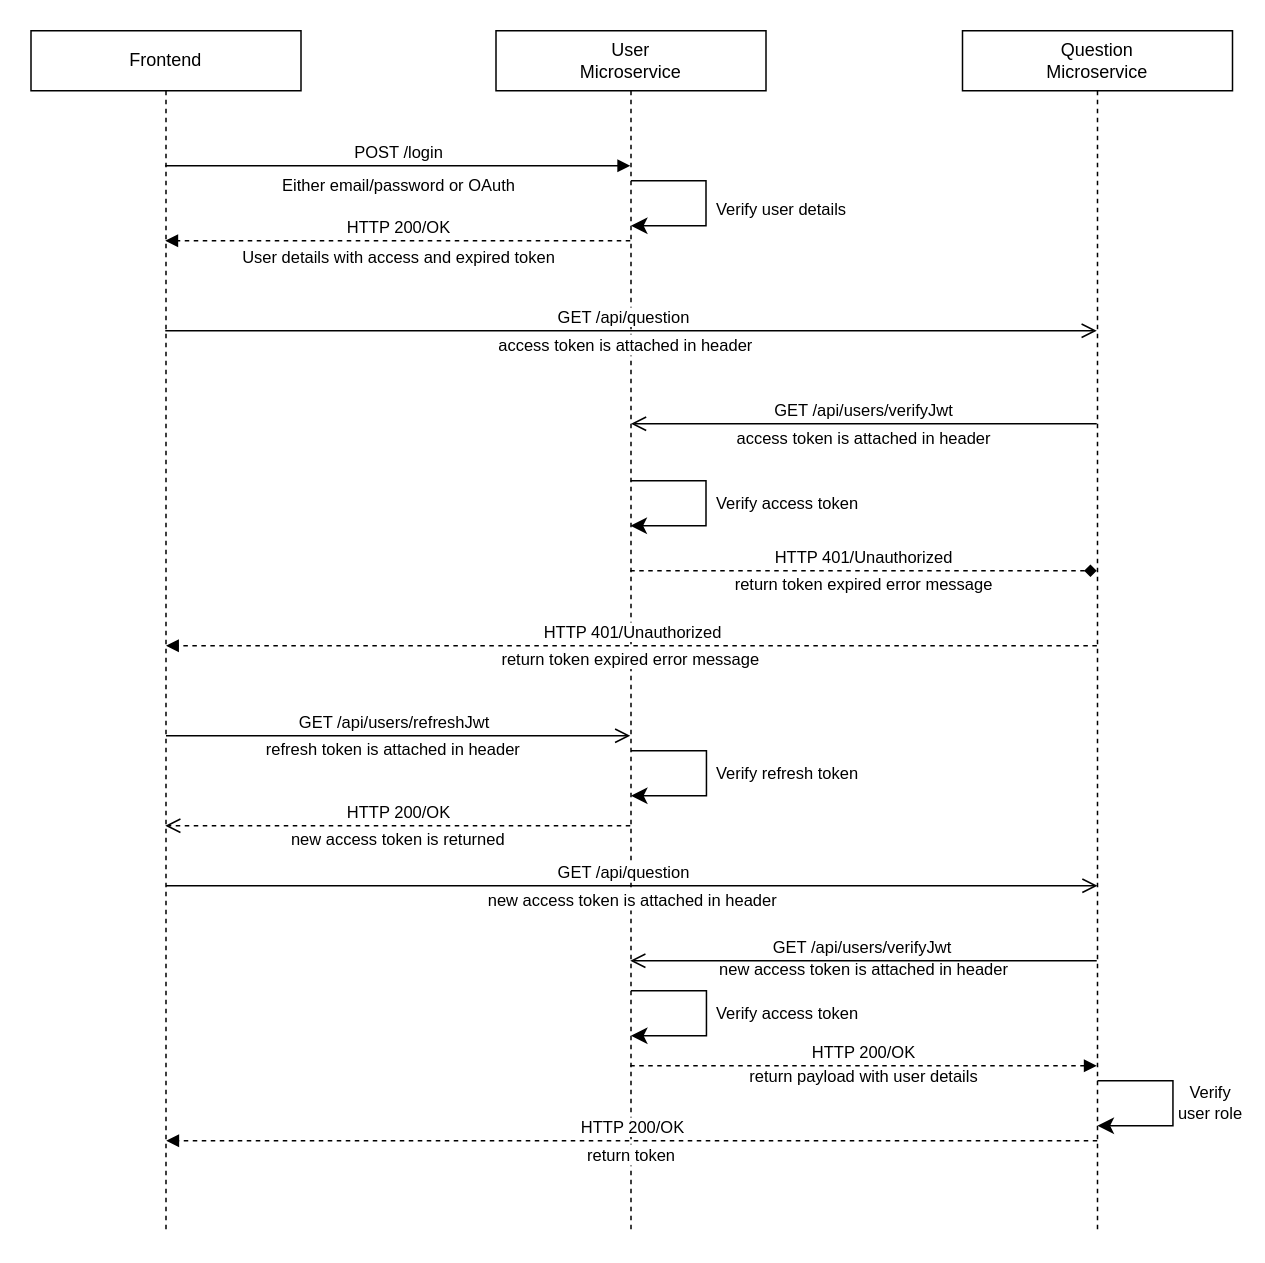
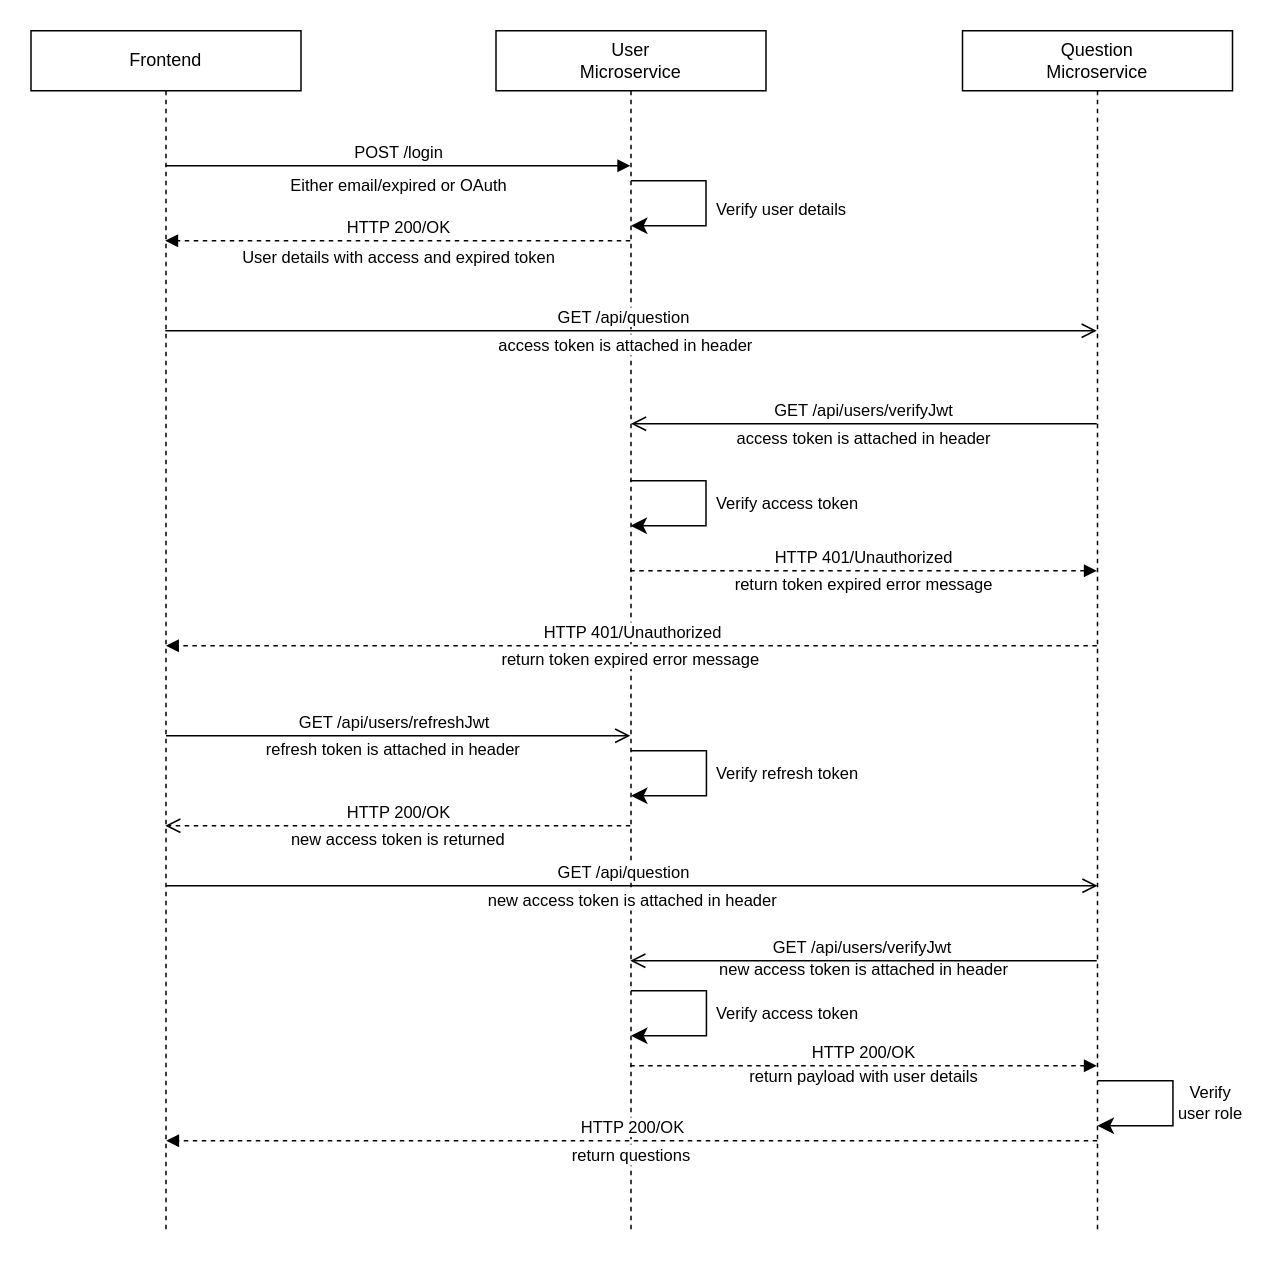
  <mxCell id="0" />
  <mxCell id="1" parent="0" />
  <mxCell id="2" value="Frontend" style="shape=umlLifeline;perimeter=lifelinePerimeter;whiteSpace=wrap;html=1;container=0;dropTarget=0;collapsible=0;recursiveResize=0;outlineConnect=0;portConstraint=eastwest;newEdgeStyle={&quot;edgeStyle&quot;:&quot;elbowEdgeStyle&quot;,&quot;elbow&quot;:&quot;vertical&quot;,&quot;curved&quot;:0,&quot;rounded&quot;:0};" parent="1" vertex="1"><mxGeometry x="20" y="20" width="180" height="800" as="geometry" /></mxCell>
  <mxCell id="3" value="User&lt;br&gt;Microservice" style="shape=umlLifeline;perimeter=lifelinePerimeter;whiteSpace=wrap;html=1;container=0;dropTarget=0;collapsible=0;recursiveResize=0;outlineConnect=0;portConstraint=eastwest;newEdgeStyle={&quot;edgeStyle&quot;:&quot;elbowEdgeStyle&quot;,&quot;elbow&quot;:&quot;vertical&quot;,&quot;curved&quot;:0,&quot;rounded&quot;:0};" parent="1" vertex="1"><mxGeometry x="330" y="20" width="180" height="800" as="geometry" /></mxCell>
  <mxCell id="4" value="POST /login" style="html=1;verticalAlign=bottom;endArrow=block;edgeStyle=elbowEdgeStyle;elbow=horizontal;curved=0;rounded=0;" parent="1" edge="1"><mxGeometry x="-0.002" relative="1" as="geometry"><mxPoint x="109.5" y="110.003" as="sourcePoint" /><Array as="points"><mxPoint x="267.816" y="110.003" /></Array><mxPoint x="419.5" y="110.003" as="targetPoint" /><mxPoint as="offset" /></mxGeometry></mxCell>
  <mxCell id="5" value="GET /api/users/verifyJwt" style="html=1;verticalAlign=bottom;endArrow=open;endSize=8;edgeStyle=elbowEdgeStyle;elbow=vertical;curved=0;rounded=0;" parent="1" source="8" edge="1"><mxGeometry x="0.002" relative="1" as="geometry"><mxPoint x="420.024" y="282.002" as="targetPoint" /><Array as="points" /><mxPoint x="699.5" y="282.002" as="sourcePoint" /><mxPoint as="offset" /></mxGeometry></mxCell>
  <mxCell id="6" value="HTTP 200/OK" style="html=1;verticalAlign=bottom;endArrow=block;edgeStyle=elbowEdgeStyle;elbow=vertical;curved=0;rounded=0;dashed=1;" parent="1" source="3" target="2" edge="1"><mxGeometry relative="1" as="geometry"><mxPoint x="410" y="220" as="sourcePoint" /><Array as="points"><mxPoint x="290" y="160" /></Array><mxPoint x="126.207" y="220" as="targetPoint" /></mxGeometry></mxCell>
  <mxCell id="7" value="GET /api/question" style="html=1;verticalAlign=bottom;endArrow=open;endSize=8;edgeStyle=elbowEdgeStyle;elbow=vertical;curved=0;rounded=0;" parent="1" source="2" target="8" edge="1"><mxGeometry x="-0.017" relative="1" as="geometry"><mxPoint x="410" y="336.667" as="targetPoint" /><Array as="points"><mxPoint x="260" y="220" /></Array><mxPoint x="126.207" y="336.667" as="sourcePoint" /><mxPoint as="offset" /></mxGeometry></mxCell>
  <mxCell id="8" value="Question&lt;br&gt;Microservice" style="shape=umlLifeline;perimeter=lifelinePerimeter;whiteSpace=wrap;html=1;container=0;dropTarget=0;collapsible=0;recursiveResize=0;outlineConnect=0;portConstraint=eastwest;newEdgeStyle={&quot;edgeStyle&quot;:&quot;elbowEdgeStyle&quot;,&quot;elbow&quot;:&quot;vertical&quot;,&quot;curved&quot;:0,&quot;rounded&quot;:0};" parent="1" vertex="1"><mxGeometry x="641" y="20" width="180" height="800" as="geometry" /></mxCell>
- <mxCell id="9" value="&lt;font style=&quot;font-size: 11px;&quot;&gt;Either email/password or OAuth&lt;/font&gt;" style="text;html=1;align=center;verticalAlign=middle;resizable=0;points=[];autosize=1;strokeColor=none;fillColor=none;" parent="1" vertex="1"><mxGeometry x="175" y="108" width="180" height="30" as="geometry" /></mxCell>
+ <mxCell id="9" value="&lt;font style=&quot;font-size: 11px;&quot;&gt;Either email/expired or OAuth&lt;/font&gt;" style="text;html=1;align=center;verticalAlign=middle;resizable=0;points=[];autosize=1;strokeColor=none;fillColor=none;" parent="1" vertex="1"><mxGeometry x="175" y="108" width="180" height="30" as="geometry" /></mxCell>
  <mxCell id="10" value="" style="edgeStyle=segmentEdgeStyle;endArrow=classic;html=1;curved=0;rounded=0;endSize=8;startSize=8;sourcePerimeterSpacing=0;targetPerimeterSpacing=0;" parent="1" edge="1"><mxGeometry width="100" relative="1" as="geometry"><mxPoint x="420" y="120" as="sourcePoint" /><mxPoint x="420" y="150" as="targetPoint" /><Array as="points"><mxPoint x="470" y="120" /><mxPoint x="470" y="150" /></Array></mxGeometry></mxCell>
  <mxCell id="11" value="Verify user details" style="edgeLabel;html=1;align=center;verticalAlign=middle;resizable=0;points=[];" parent="10" vertex="1" connectable="0"><mxGeometry x="-0.0" y="-1" relative="1" as="geometry"><mxPoint x="50" y="3" as="offset" /></mxGeometry></mxCell>
  <mxCell id="12" value="&lt;font style=&quot;font-size: 11px;&quot;&gt;User details with access and expired token&lt;/font&gt;" style="text;html=1;align=center;verticalAlign=middle;resizable=0;points=[];autosize=1;strokeColor=none;fillColor=none;" parent="1" vertex="1"><mxGeometry x="150" y="156" width="230" height="30" as="geometry" /></mxCell>
  <mxCell id="13" value="&lt;font style=&quot;font-size: 11px;&quot;&gt;access token is attached in header&lt;/font&gt;" style="text;html=1;align=center;verticalAlign=middle;resizable=0;points=[];autosize=1;strokeColor=none;fillColor=none;" parent="1" vertex="1"><mxGeometry x="480" y="277" width="190" height="30" as="geometry" /></mxCell>
  <mxCell id="14" value="" style="edgeStyle=segmentEdgeStyle;endArrow=classic;html=1;curved=0;rounded=0;endSize=8;startSize=8;sourcePerimeterSpacing=0;targetPerimeterSpacing=0;" parent="1" edge="1"><mxGeometry width="100" relative="1" as="geometry"><mxPoint x="419.667" y="320" as="sourcePoint" /><mxPoint x="419.667" y="350" as="targetPoint" /><Array as="points"><mxPoint x="470" y="320" /><mxPoint x="470" y="350" /></Array></mxGeometry></mxCell>
  <mxCell id="15" value="Verify access token" style="edgeLabel;html=1;align=center;verticalAlign=middle;resizable=0;points=[];" parent="14" vertex="1" connectable="0"><mxGeometry x="-0.0" y="-1" relative="1" as="geometry"><mxPoint x="54" as="offset" /></mxGeometry></mxCell>
- <mxCell id="16" value="HTTP 401/Unauthorized" style="html=1;verticalAlign=bottom;endArrow=diamond;edgeStyle=elbowEdgeStyle;elbow=horizontal;curved=0;rounded=0;dashed=1;" parent="1" source="3" target="8" edge="1"><mxGeometry x="-0.002" relative="1" as="geometry"><mxPoint x="420" y="400.003" as="sourcePoint" /><Array as="points"><mxPoint x="580" y="380" /></Array><mxPoint x="730" y="400.003" as="targetPoint" /><mxPoint as="offset" /></mxGeometry></mxCell>
+ <mxCell id="16" value="HTTP 401/Unauthorized" style="html=1;verticalAlign=bottom;endArrow=block;edgeStyle=elbowEdgeStyle;elbow=horizontal;curved=0;rounded=0;dashed=1;" parent="1" source="3" target="8" edge="1"><mxGeometry x="-0.002" relative="1" as="geometry"><mxPoint x="420" y="400.003" as="sourcePoint" /><Array as="points"><mxPoint x="580" y="380" /></Array><mxPoint x="730" y="400.003" as="targetPoint" /><mxPoint as="offset" /></mxGeometry></mxCell>
  <mxCell id="17" value="&lt;font style=&quot;font-size: 11px;&quot;&gt;return token expired error message&lt;/font&gt;" style="text;html=1;align=center;verticalAlign=middle;resizable=0;points=[];autosize=1;strokeColor=none;fillColor=none;fontSize=11;" parent="1" vertex="1"><mxGeometry x="475" y="374" width="200" height="30" as="geometry" /></mxCell>
  <mxCell id="18" value="HTTP 401/Unauthorized" style="html=1;verticalAlign=bottom;endArrow=block;edgeStyle=elbowEdgeStyle;elbow=vertical;curved=0;rounded=0;dashed=1;" parent="1" edge="1"><mxGeometry relative="1" as="geometry"><mxPoint x="730.57" y="430" as="sourcePoint" /><Array as="points"><mxPoint x="300.07" y="430" /></Array><mxPoint x="109.999" y="430" as="targetPoint" /></mxGeometry></mxCell>
  <mxCell id="19" value="&lt;font style=&quot;font-size: 11px;&quot;&gt;access token is attached in header&lt;/font&gt;" style="text;whiteSpace=wrap;html=1;labelBackgroundColor=default;" parent="1" vertex="1"><mxGeometry x="330" y="216" width="180" height="20" as="geometry" /></mxCell>
  <mxCell id="20" value="&lt;font style=&quot;font-size: 11px;&quot;&gt;return token expired error message&lt;/font&gt;" style="text;whiteSpace=wrap;html=1;labelBackgroundColor=default;align=center;" parent="1" vertex="1"><mxGeometry x="330" y="425" width="180" height="20" as="geometry" /></mxCell>
  <mxCell id="21" value="GET /api/users/refreshJwt" style="html=1;verticalAlign=bottom;endArrow=open;endSize=8;edgeStyle=elbowEdgeStyle;elbow=vertical;curved=0;rounded=0;" edge="1" parent="1" target="3"><mxGeometry x="-0.017" relative="1" as="geometry"><mxPoint x="731" y="490" as="targetPoint" /><Array as="points"><mxPoint x="260" y="490" /></Array><mxPoint x="110" y="490" as="sourcePoint" /><mxPoint as="offset" /></mxGeometry></mxCell>
  <mxCell id="22" value="" style="edgeStyle=segmentEdgeStyle;endArrow=classic;html=1;curved=0;rounded=0;endSize=8;startSize=8;sourcePerimeterSpacing=0;targetPerimeterSpacing=0;" edge="1" parent="1"><mxGeometry width="100" relative="1" as="geometry"><mxPoint x="419.997" y="500" as="sourcePoint" /><mxPoint x="419.997" y="530" as="targetPoint" /><Array as="points"><mxPoint x="470.33" y="500" /><mxPoint x="470.33" y="530" /></Array></mxGeometry></mxCell>
  <mxCell id="23" value="Verify refresh token" style="edgeLabel;html=1;align=center;verticalAlign=middle;resizable=0;points=[];" vertex="1" connectable="0" parent="22"><mxGeometry x="-0.0" y="-1" relative="1" as="geometry"><mxPoint x="54" as="offset" /></mxGeometry></mxCell>
  <mxCell id="24" value="&lt;font style=&quot;font-size: 11px;&quot;&gt;refresh token is attached in header&lt;/font&gt;" style="text;whiteSpace=wrap;html=1;labelBackgroundColor=default;" vertex="1" parent="1"><mxGeometry x="175" y="485" width="180" height="20" as="geometry" /></mxCell>
  <mxCell id="25" value="HTTP 200/OK" style="html=1;verticalAlign=bottom;endArrow=open;endSize=8;edgeStyle=elbowEdgeStyle;elbow=vertical;curved=0;rounded=0;dashed=1;" edge="1" parent="1" source="3"><mxGeometry x="0.002" relative="1" as="geometry"><mxPoint x="109.514" y="550.002" as="targetPoint" /><Array as="points" /><mxPoint x="420.49" y="550" as="sourcePoint" /><mxPoint as="offset" /></mxGeometry></mxCell>
  <mxCell id="26" value="&lt;font style=&quot;font-size: 11px;&quot;&gt;new access token is returned&lt;/font&gt;" style="text;whiteSpace=wrap;html=1;labelBackgroundColor=default;align=center;" vertex="1" parent="1"><mxGeometry x="175" y="545" width="180" height="20" as="geometry" /></mxCell>
  <mxCell id="27" value="GET /api/question" style="html=1;verticalAlign=bottom;endArrow=open;endSize=8;edgeStyle=elbowEdgeStyle;elbow=vertical;curved=0;rounded=0;" edge="1" parent="1"><mxGeometry x="-0.017" relative="1" as="geometry"><mxPoint x="731" y="590" as="targetPoint" /><Array as="points"><mxPoint x="260" y="590" /></Array><mxPoint x="110" y="590" as="sourcePoint" /><mxPoint as="offset" /></mxGeometry></mxCell>
  <mxCell id="28" value="&lt;font style=&quot;font-size: 11px;&quot;&gt;new access token is attached in header&lt;/font&gt;" style="text;whiteSpace=wrap;html=1;labelBackgroundColor=default;" vertex="1" parent="1"><mxGeometry x="323" y="586" width="195" height="20" as="geometry" /></mxCell>
  <mxCell id="29" value="GET /api/users/verifyJwt" style="html=1;verticalAlign=bottom;endArrow=open;endSize=8;edgeStyle=elbowEdgeStyle;elbow=vertical;curved=0;rounded=0;" edge="1" parent="1"><mxGeometry x="0.002" relative="1" as="geometry"><mxPoint x="419.514" y="640.002" as="targetPoint" /><Array as="points" /><mxPoint x="730.49" y="640" as="sourcePoint" /><mxPoint as="offset" /></mxGeometry></mxCell>
  <mxCell id="30" value="" style="edgeStyle=segmentEdgeStyle;endArrow=classic;html=1;curved=0;rounded=0;endSize=8;startSize=8;sourcePerimeterSpacing=0;targetPerimeterSpacing=0;" edge="1" parent="1"><mxGeometry width="100" relative="1" as="geometry"><mxPoint x="730.997" y="720" as="sourcePoint" /><mxPoint x="730.997" y="750" as="targetPoint" /><Array as="points"><mxPoint x="781.33" y="720" /><mxPoint x="781.33" y="750" /></Array></mxGeometry></mxCell>
  <mxCell id="31" value="Verify &lt;br&gt;user role" style="edgeLabel;html=1;align=center;verticalAlign=middle;resizable=0;points=[];" vertex="1" connectable="0" parent="30"><mxGeometry x="-0.0" y="-1" relative="1" as="geometry"><mxPoint x="25" as="offset" /></mxGeometry></mxCell>
  <mxCell id="32" value="" style="edgeStyle=segmentEdgeStyle;endArrow=classic;html=1;curved=0;rounded=0;endSize=8;startSize=8;sourcePerimeterSpacing=0;targetPerimeterSpacing=0;" edge="1" parent="1"><mxGeometry width="100" relative="1" as="geometry"><mxPoint x="419.997" y="660" as="sourcePoint" /><mxPoint x="419.997" y="690" as="targetPoint" /><Array as="points"><mxPoint x="470.33" y="660" /><mxPoint x="470.33" y="690" /></Array></mxGeometry></mxCell>
  <mxCell id="33" value="Verify access token" style="edgeLabel;html=1;align=center;verticalAlign=middle;resizable=0;points=[];" vertex="1" connectable="0" parent="32"><mxGeometry x="-0.0" y="-1" relative="1" as="geometry"><mxPoint x="54" as="offset" /></mxGeometry></mxCell>
  <mxCell id="34" value="HTTP 200/OK" style="html=1;verticalAlign=bottom;endArrow=block;edgeStyle=elbowEdgeStyle;elbow=horizontal;curved=0;rounded=0;dashed=1;" edge="1" parent="1"><mxGeometry x="-0.002" relative="1" as="geometry"><mxPoint x="419.5" y="710" as="sourcePoint" /><Array as="points"><mxPoint x="579.5" y="710" /></Array><mxPoint x="730.5" y="710" as="targetPoint" /><mxPoint as="offset" /></mxGeometry></mxCell>
  <mxCell id="35" value="&lt;font style=&quot;font-size: 11px;&quot;&gt;return payload with user details&lt;/font&gt;" style="text;html=1;align=center;verticalAlign=middle;resizable=0;points=[];autosize=1;strokeColor=none;fillColor=none;fontSize=11;" vertex="1" parent="1"><mxGeometry x="485" y="702" width="180" height="30" as="geometry" /></mxCell>
  <mxCell id="36" value="HTTP 200/OK" style="html=1;verticalAlign=bottom;endArrow=block;edgeStyle=elbowEdgeStyle;elbow=vertical;curved=0;rounded=0;dashed=1;" edge="1" parent="1"><mxGeometry relative="1" as="geometry"><mxPoint x="730.84" y="760" as="sourcePoint" /><Array as="points"><mxPoint x="300.63" y="760" /></Array><mxPoint x="110.15" y="760" as="targetPoint" /></mxGeometry></mxCell>
  <mxCell id="37" value="new access token is attached in header" style="text;html=1;align=center;verticalAlign=middle;resizable=0;points=[];autosize=1;strokeColor=none;fillColor=none;fontSize=11;" vertex="1" parent="1"><mxGeometry x="465" y="631" width="220" height="30" as="geometry" /></mxCell>
- <mxCell id="38" value="&lt;font style=&quot;font-size: 11px;&quot;&gt;return token&lt;/font&gt;" style="text;whiteSpace=wrap;html=1;labelBackgroundColor=default;align=center;" vertex="1" parent="1"><mxGeometry x="323" y="756" width="195" height="20" as="geometry" /></mxCell>
+ <mxCell id="38" value="&lt;font style=&quot;font-size: 11px;&quot;&gt;return questions&lt;/font&gt;" style="text;whiteSpace=wrap;html=1;labelBackgroundColor=default;align=center;" vertex="1" parent="1"><mxGeometry x="323" y="756" width="195" height="20" as="geometry" /></mxCell>
